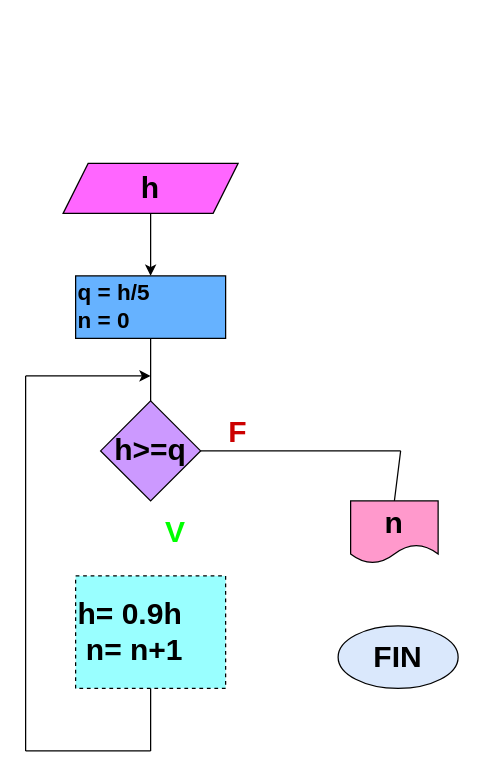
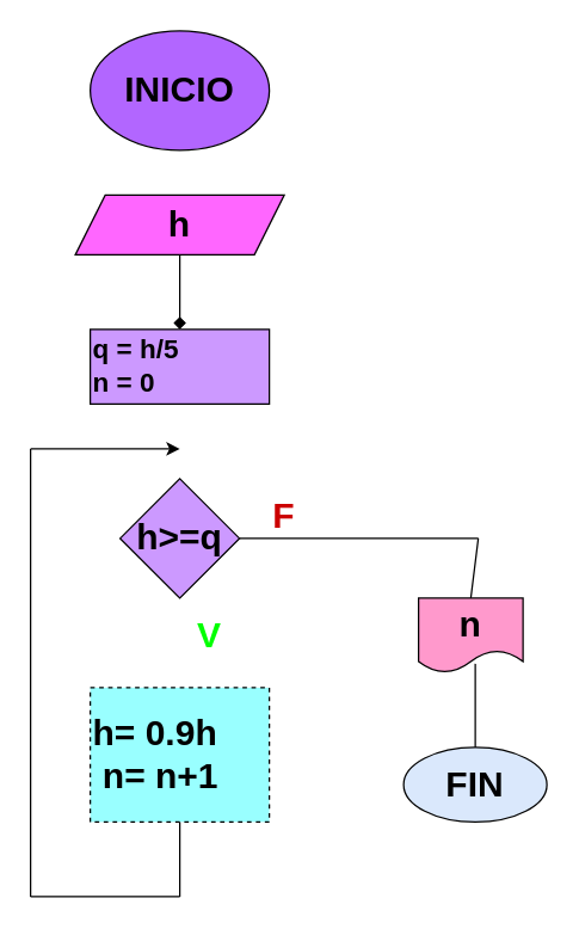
  <mxCell id="0" />
  <mxCell id="1" parent="0" />
- <mxCell id="3" style="edgeStyle=none;html=1;entryX=0.5;entryY=0;entryDx=0;entryDy=0;fontColor=#000000;" edge="1" parent="1" source="4" target="5"><mxGeometry relative="1" as="geometry" /></mxCell>
+ <mxCell id="2" value="&lt;h1&gt;&lt;font color=&quot;#000000&quot;&gt;INICIO&lt;/font&gt;&lt;/h1&gt;" style="ellipse;whiteSpace=wrap;html=1;fillColor=#B266FF;" vertex="1" parent="1"><mxGeometry x="60" y="20" width="120" height="80" as="geometry" /></mxCell>
+ <mxCell id="3" style="edgeStyle=none;html=1;entryX=0.5;entryY=0;entryDx=0;entryDy=0;fontColor=#000000;endArrow=diamond;" edge="1" parent="1" source="4" target="5"><mxGeometry relative="1" as="geometry" /></mxCell>
  <mxCell id="4" value="&lt;h1&gt;&lt;font color=&quot;#000000&quot;&gt;h&lt;/font&gt;&lt;/h1&gt;" style="shape=parallelogram;perimeter=parallelogramPerimeter;whiteSpace=wrap;html=1;fixedSize=1;fillColor=#FF66FF;" vertex="1" parent="1"><mxGeometry x="50" y="130" width="140" height="40" as="geometry" /></mxCell>
- <mxCell id="5" value="&lt;h2&gt;&lt;font color=&quot;#000000&quot;&gt;q = h/5&amp;nbsp; &amp;nbsp; &amp;nbsp; &amp;nbsp; &amp;nbsp; &amp;nbsp; n = 0&lt;/font&gt;&lt;/h2&gt;" style="rounded=0;whiteSpace=wrap;html=1;fillColor=#66B2FF;align=left;" vertex="1" parent="1"><mxGeometry x="60" y="220" width="120" height="50" as="geometry" /></mxCell>
+ <mxCell id="5" value="&lt;h2&gt;&lt;font color=&quot;#000000&quot;&gt;q = h/5&amp;nbsp; &amp;nbsp; &amp;nbsp; &amp;nbsp; &amp;nbsp; &amp;nbsp; n = 0&lt;/font&gt;&lt;/h2&gt;" style="rounded=0;whiteSpace=wrap;html=1;fillColor=#cc99ff;align=left;" vertex="1" parent="1"><mxGeometry x="60" y="220" width="120" height="50" as="geometry" /></mxCell>
  <mxCell id="6" value="&lt;h1&gt;h&amp;gt;=q&lt;/h1&gt;" style="rhombus;whiteSpace=wrap;html=1;fontColor=#000000;fillColor=#CC99FF;" vertex="1" parent="1"><mxGeometry x="80" y="320" width="80" height="80" as="geometry" /></mxCell>
- <mxCell id="7" value="" style="endArrow=none;html=1;fontColor=#000000;entryX=0.5;entryY=0;entryDx=0;entryDy=0;exitX=0.5;exitY=1;exitDx=0;exitDy=0;" edge="1" parent="1" source="5" target="6"><mxGeometry width="50" height="50" relative="1" as="geometry"><mxPoint x="90" y="250" as="sourcePoint" /><mxPoint x="140" y="200" as="targetPoint" /></mxGeometry></mxCell>
  <mxCell id="8" value="&lt;h1&gt;h= 0.9h&amp;nbsp; &amp;nbsp; &amp;nbsp;n= n+1&lt;/h1&gt;" style="rounded=0;whiteSpace=wrap;html=1;fontColor=#000000;fillColor=#99FFFF;align=left;dashed=1;" vertex="1" parent="1"><mxGeometry x="60" y="460" width="120" height="90" as="geometry" /></mxCell>
  <mxCell id="9" value="" style="endArrow=none;html=1;fontColor=#000000;entryX=0.5;entryY=1;entryDx=0;entryDy=0;" edge="1" parent="1" target="8"><mxGeometry width="50" height="50" relative="1" as="geometry"><mxPoint x="120" y="600" as="sourcePoint" /><mxPoint x="140" y="360" as="targetPoint" /></mxGeometry></mxCell>
  <mxCell id="10" value="" style="endArrow=none;html=1;fontColor=#000000;" edge="1" parent="1"><mxGeometry width="50" height="50" relative="1" as="geometry"><mxPoint x="20" y="600" as="sourcePoint" /><mxPoint x="120" y="600" as="targetPoint" /></mxGeometry></mxCell>
  <mxCell id="11" value="" style="endArrow=none;html=1;fontColor=#000000;" edge="1" parent="1"><mxGeometry width="50" height="50" relative="1" as="geometry"><mxPoint x="20" y="300" as="sourcePoint" /><mxPoint x="20" y="600" as="targetPoint" /></mxGeometry></mxCell>
  <mxCell id="12" value="" style="endArrow=classic;html=1;fontColor=#000000;" edge="1" parent="1"><mxGeometry width="50" height="50" relative="1" as="geometry"><mxPoint x="20" y="300" as="sourcePoint" /><mxPoint x="120" y="300" as="targetPoint" /></mxGeometry></mxCell>
  <mxCell id="13" value="&lt;h1&gt;n&lt;/h1&gt;" style="shape=document;whiteSpace=wrap;html=1;boundedLbl=1;fontColor=#000000;fillColor=#FF99CC;" vertex="1" parent="1"><mxGeometry x="280" y="400" width="70" height="50" as="geometry" /></mxCell>
  <mxCell id="14" value="" style="endArrow=none;html=1;fontColor=#000000;entryX=1;entryY=0.5;entryDx=0;entryDy=0;" edge="1" parent="1" target="6"><mxGeometry width="50" height="50" relative="1" as="geometry"><mxPoint x="320" y="360" as="sourcePoint" /><mxPoint x="140" y="330" as="targetPoint" /></mxGeometry></mxCell>
  <mxCell id="15" value="" style="endArrow=none;html=1;fontColor=#000000;entryX=0.5;entryY=0;entryDx=0;entryDy=0;" edge="1" parent="1" target="13"><mxGeometry width="50" height="50" relative="1" as="geometry"><mxPoint x="320" y="360" as="sourcePoint" /><mxPoint x="140" y="330" as="targetPoint" /></mxGeometry></mxCell>
  <mxCell id="16" value="&lt;h1&gt;FIN&lt;/h1&gt;" style="ellipse;whiteSpace=wrap;html=1;fontColor=#000000;fillColor=#dae8fc;" vertex="1" parent="1"><mxGeometry x="270" y="500" width="96" height="50" as="geometry" /></mxCell>
+ <mxCell id="17" value="" style="endArrow=none;html=1;fontColor=#000000;entryX=0.5;entryY=0;entryDx=0;entryDy=0;exitX=0.543;exitY=0.88;exitDx=0;exitDy=0;exitPerimeter=0;" edge="1" parent="1" source="13" target="16"><mxGeometry width="50" height="50" relative="1" as="geometry"><mxPoint x="90" y="480" as="sourcePoint" /><mxPoint x="140" y="430" as="targetPoint" /></mxGeometry></mxCell>
  <mxCell id="18" value="&lt;h1&gt;&lt;font color=&quot;#cc0000&quot;&gt;F&lt;/font&gt;&lt;/h1&gt;" style="text;html=1;strokeColor=none;fillColor=none;align=center;verticalAlign=middle;whiteSpace=wrap;rounded=0;fontColor=#000000;" vertex="1" parent="1"><mxGeometry x="160" y="330" width="60" height="30" as="geometry" /></mxCell>
  <mxCell id="19" value="&lt;h1&gt;&lt;font color=&quot;#00ff00&quot;&gt;V&lt;/font&gt;&lt;/h1&gt;" style="text;html=1;strokeColor=none;fillColor=none;align=center;verticalAlign=middle;whiteSpace=wrap;rounded=0;fontColor=#CC0000;" vertex="1" parent="1"><mxGeometry x="110" y="410" width="60" height="30" as="geometry" /></mxCell>
